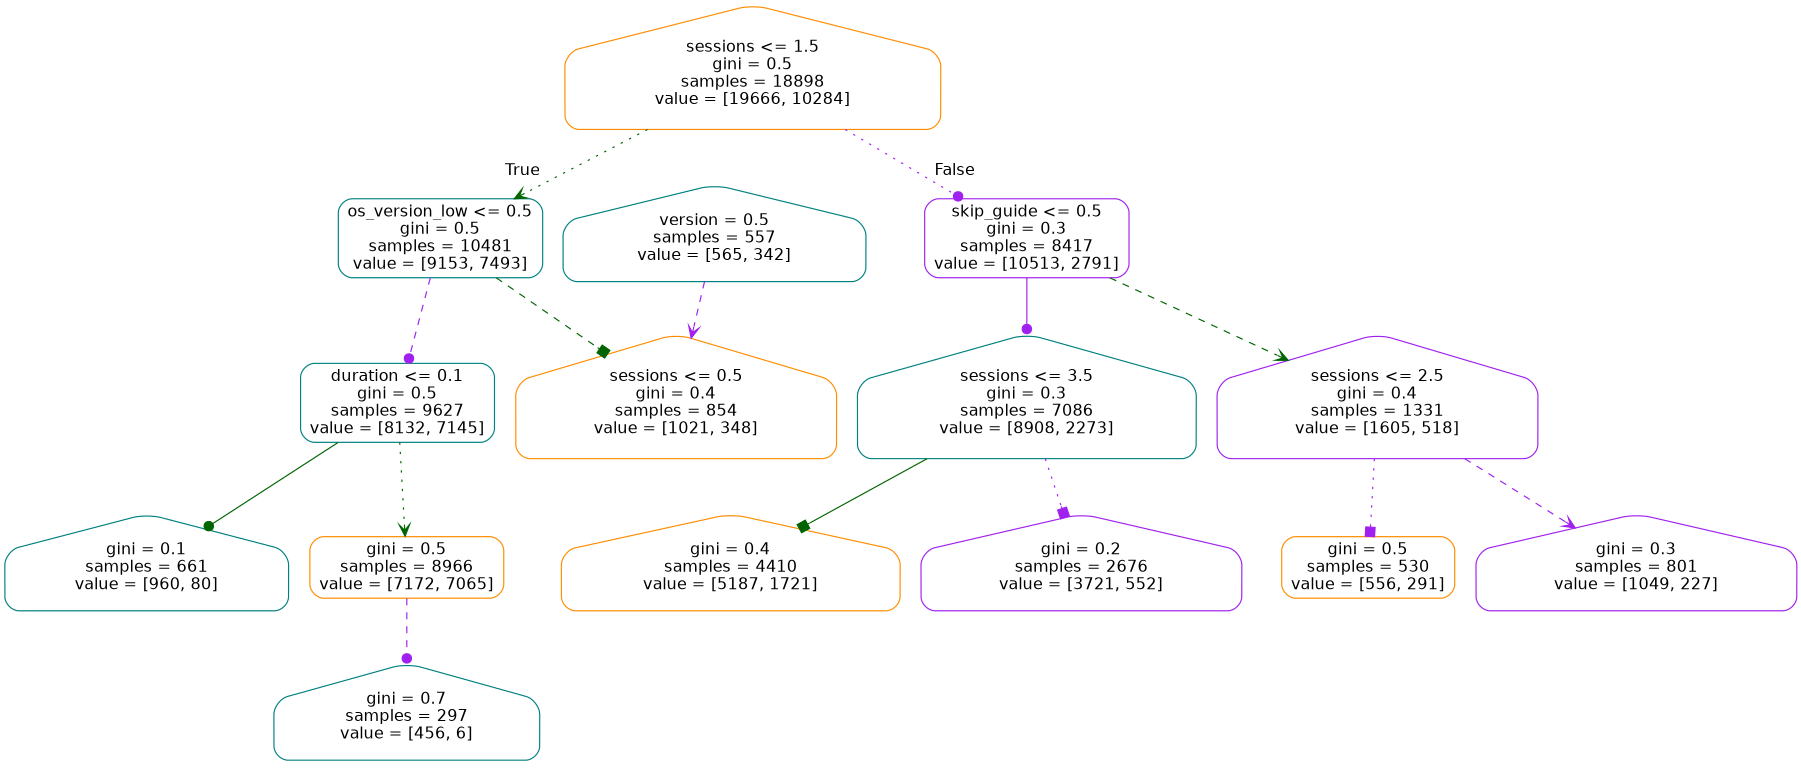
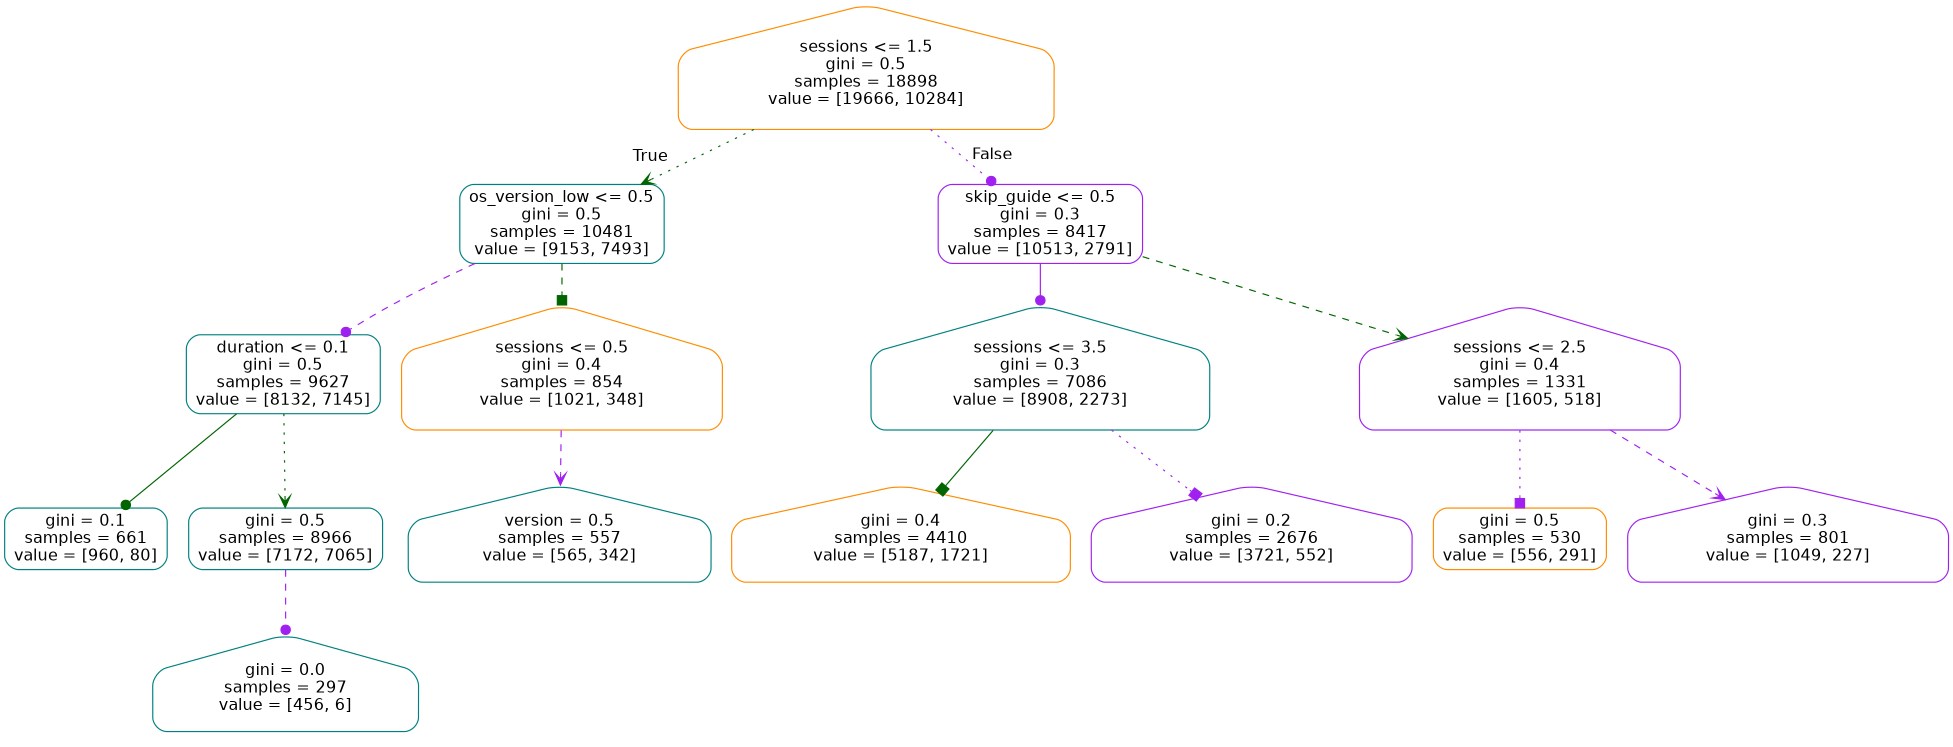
  digraph {
    node [color=teal fontname=helvetica shape=house style=rounded]
    edge [arrowhead=vee color=purple fontname=helvetica style=dashed]
    n1 [color=darkorange label="sessions <= 1.5\ngini = 0.5\nsamples = 18898\nvalue = [19666, 10284]"]
    n2 [label="os_version_low <= 0.5\ngini = 0.5\nsamples = 10481\nvalue = [9153, 7493]" shape=box]
    n3 [color=purple label="skip_guide <= 0.5\ngini = 0.3\nsamples = 8417\nvalue = [10513, 2791]" shape=box]
    n4 [label="duration <= 0.1\ngini = 0.5\nsamples = 9627\nvalue = [8132, 7145]" shape=box]
    n5 [color=darkorange label="sessions <= 0.5\ngini = 0.4\nsamples = 854\nvalue = [1021, 348]"]
    n6 [label="sessions <= 3.5\ngini = 0.3\nsamples = 7086\nvalue = [8908, 2273]"]
    n7 [color=purple label="sessions <= 2.5\ngini = 0.4\nsamples = 1331\nvalue = [1605, 518]"]
-   n8 [label="gini = 0.1\nsamples = 661\nvalue = [960, 80]"]
-   n9 [color=darkorange label="gini = 0.5\nsamples = 8966\nvalue = [7172, 7065]" shape=box]
+   n8 [label="gini = 0.1\nsamples = 661\nvalue = [960, 80]" shape=box]
+   n9 [label="gini = 0.5\nsamples = 8966\nvalue = [7172, 7065]" shape=box]
    n10 [label="version = 0.5\nsamples = 557\nvalue = [565, 342]"]
-   n11 [label="gini = 0.7\nsamples = 297\nvalue = [456, 6]"]
+   n11 [label="gini = 0.0\nsamples = 297\nvalue = [456, 6]"]
    n12 [color=darkorange label="gini = 0.4\nsamples = 4410\nvalue = [5187, 1721]"]
    n13 [color=purple label="gini = 0.2\nsamples = 2676\nvalue = [3721, 552]"]
    n14 [color=darkorange label="gini = 0.5\nsamples = 530\nvalue = [556, 291]" shape=box]
    n15 [color=purple label="gini = 0.3\nsamples = 801\nvalue = [1049, 227]"]
    n1 -> n2 [color=darkgreen headlabel=True labelangle=45 labeldistance=2.5 style=dotted]
    n1 -> n3 [arrowhead=dot headlabel=False labelangle=-45 labeldistance=2.5 style=dotted]
    n2 -> n4 [arrowhead=dot]
    n2 -> n5 [arrowhead=box color=darkgreen]
    n3 -> n6 [arrowhead=dot style=solid]
    n3 -> n7 [color=darkgreen]
    n4 -> n8 [arrowhead=dot color=darkgreen style=solid]
    n4 -> n9 [color=darkgreen style=dotted]
-   n10 -> n5
+   n5 -> n10
    n6 -> n12 [arrowhead=box color=darkgreen style=solid]
    n6 -> n13 [arrowhead=box style=dotted]
    n7 -> n14 [arrowhead=box style=dotted]
    n7 -> n15
    n9 -> n11 [arrowhead=dot]
  }
